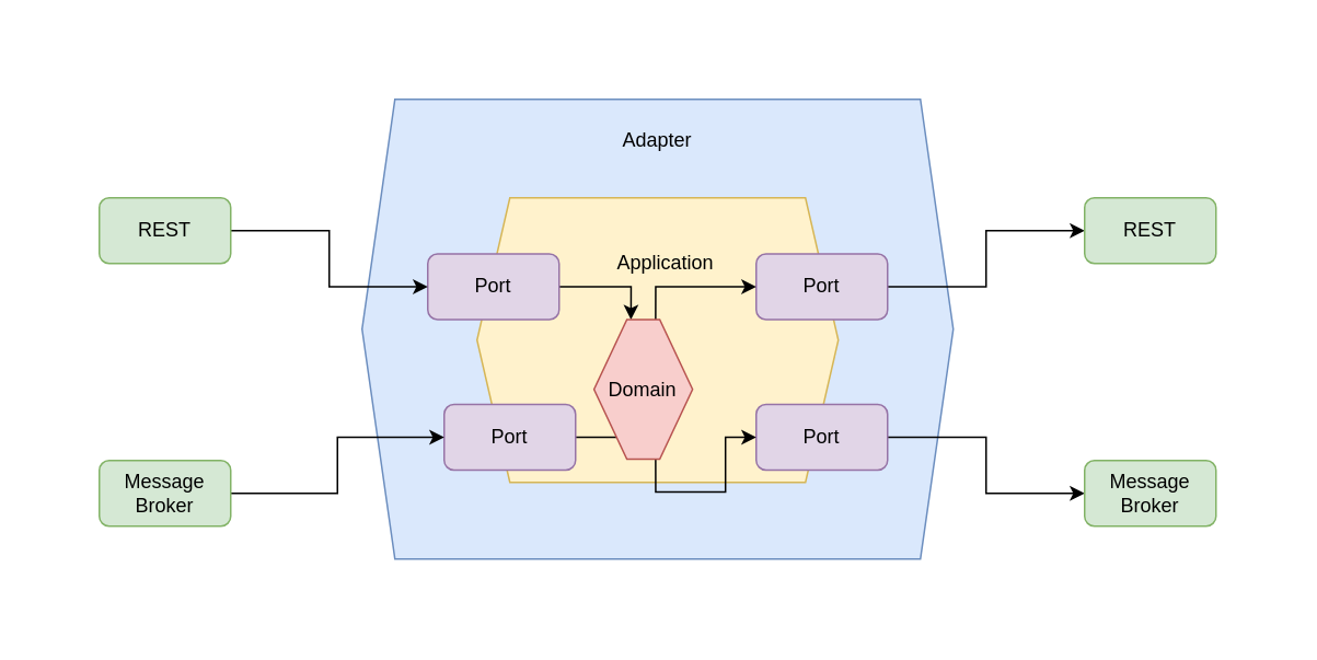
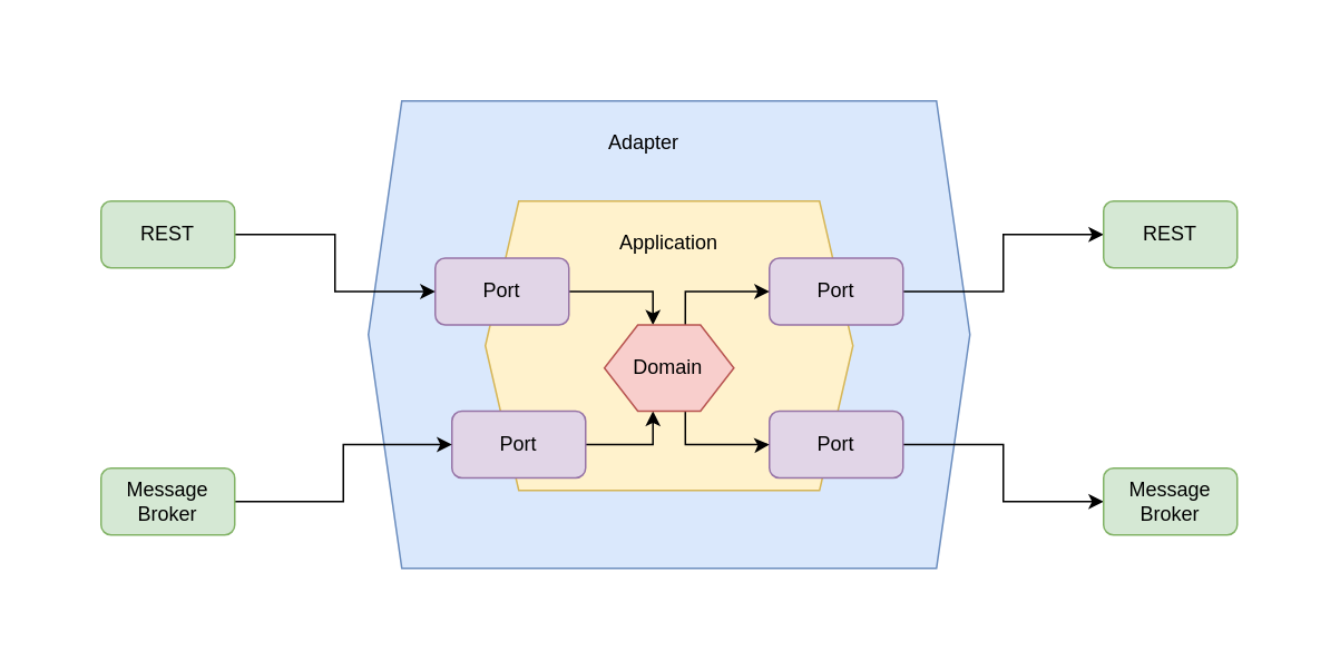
  <mxCell id="0" />
  <mxCell id="1" parent="0" />
  <mxCell id="2" value="" style="rounded=0;whiteSpace=wrap;html=1;strokeColor=none;" vertex="1" parent="1"><mxGeometry x="20" y="20" width="760" height="360" as="geometry" /></mxCell>
  <mxCell id="3" value="" style="shape=hexagon;perimeter=hexagonPerimeter2;whiteSpace=wrap;html=1;fixedSize=1;fillColor=#dae8fc;strokeColor=#6c8ebf;" vertex="1" parent="1"><mxGeometry x="220" y="60" width="360" height="280" as="geometry" /></mxCell>
  <mxCell id="4" value="" style="shape=hexagon;perimeter=hexagonPerimeter2;whiteSpace=wrap;html=1;fixedSize=1;fillColor=#fff2cc;strokeColor=#d6b656;" vertex="1" parent="1"><mxGeometry x="290" y="120" width="220" height="173.34" as="geometry" /></mxCell>
  <mxCell id="5" style="edgeStyle=orthogonalEdgeStyle;rounded=0;orthogonalLoop=1;jettySize=auto;html=1;exitX=1;exitY=0.5;exitDx=0;exitDy=0;entryX=0.375;entryY=0;entryDx=0;entryDy=0;" edge="1" parent="1" source="6" target="22"><mxGeometry relative="1" as="geometry" /></mxCell>
  <mxCell id="6" value="Port" style="rounded=1;whiteSpace=wrap;html=1;fillColor=#e1d5e7;strokeColor=#9673a6;" vertex="1" parent="1"><mxGeometry x="260" y="154.17" width="80" height="40" as="geometry" /></mxCell>
  <mxCell id="7" style="edgeStyle=orthogonalEdgeStyle;rounded=0;orthogonalLoop=1;jettySize=auto;html=1;exitX=1;exitY=0.5;exitDx=0;exitDy=0;entryX=0.375;entryY=1;entryDx=0;entryDy=0;" edge="1" parent="1" source="8" target="22"><mxGeometry relative="1" as="geometry" /></mxCell>
  <mxCell id="8" value="Port" style="rounded=1;whiteSpace=wrap;html=1;fillColor=#e1d5e7;strokeColor=#9673a6;" vertex="1" parent="1"><mxGeometry x="270" y="245.83" width="80" height="40" as="geometry" /></mxCell>
  <mxCell id="9" value="" style="edgeStyle=orthogonalEdgeStyle;rounded=0;orthogonalLoop=1;jettySize=auto;html=1;exitX=1;exitY=0.5;exitDx=0;exitDy=0;entryX=0;entryY=0.5;entryDx=0;entryDy=0;" edge="1" parent="1" source="10" target="18"><mxGeometry relative="1" as="geometry" /></mxCell>
  <mxCell id="10" value="Port" style="rounded=1;whiteSpace=wrap;html=1;fillColor=#e1d5e7;strokeColor=#9673a6;" vertex="1" parent="1"><mxGeometry x="460" y="154.17" width="80" height="40" as="geometry" /></mxCell>
  <mxCell id="11" value="" style="edgeStyle=orthogonalEdgeStyle;rounded=0;orthogonalLoop=1;jettySize=auto;html=1;exitX=1;exitY=0.5;exitDx=0;exitDy=0;entryX=0;entryY=0.5;entryDx=0;entryDy=0;" edge="1" parent="1" source="12" target="19"><mxGeometry relative="1" as="geometry" /></mxCell>
  <mxCell id="12" value="Port" style="rounded=1;whiteSpace=wrap;html=1;fillColor=#e1d5e7;strokeColor=#9673a6;" vertex="1" parent="1"><mxGeometry x="460" y="245.83" width="80" height="40" as="geometry" /></mxCell>
  <mxCell id="13" value="" style="edgeStyle=orthogonalEdgeStyle;rounded=0;orthogonalLoop=1;jettySize=auto;html=1;exitX=1;exitY=0.5;exitDx=0;exitDy=0;entryX=0;entryY=0.5;entryDx=0;entryDy=0;" edge="1" parent="1" source="14" target="6"><mxGeometry relative="1" as="geometry" /></mxCell>
  <mxCell id="14" value="REST" style="rounded=1;whiteSpace=wrap;html=1;fillColor=#d5e8d4;strokeColor=#82b366;" vertex="1" parent="1"><mxGeometry x="60" y="120" width="80" height="40" as="geometry" /></mxCell>
- <mxCell id="15" value="Adapter" style="text;html=1;align=center;verticalAlign=middle;whiteSpace=wrap;rounded=0;" vertex="1" parent="1"><mxGeometry x="370" y="70" width="60" height="30" as="geometry" /></mxCell>
+ <mxCell id="15" value="Adapter" style="text;html=1;align=center;verticalAlign=middle;whiteSpace=wrap;rounded=0;" vertex="1" parent="1"><mxGeometry x="355" y="70" width="60" height="30" as="geometry" /></mxCell>
  <mxCell id="16" value="" style="edgeStyle=orthogonalEdgeStyle;rounded=0;orthogonalLoop=1;jettySize=auto;html=1;exitX=1;exitY=0.5;exitDx=0;exitDy=0;entryX=0;entryY=0.5;entryDx=0;entryDy=0;" edge="1" parent="1" source="17" target="8"><mxGeometry relative="1" as="geometry" /></mxCell>
  <mxCell id="17" value="Message Broker" style="rounded=1;whiteSpace=wrap;html=1;fillColor=#d5e8d4;strokeColor=#82b366;" vertex="1" parent="1"><mxGeometry x="60" y="280" width="80" height="40" as="geometry" /></mxCell>
  <mxCell id="18" value="REST" style="rounded=1;whiteSpace=wrap;html=1;fillColor=#d5e8d4;strokeColor=#82b366;" vertex="1" parent="1"><mxGeometry x="660" y="120" width="80" height="40" as="geometry" /></mxCell>
  <mxCell id="19" value="Message Broker" style="rounded=1;whiteSpace=wrap;html=1;fillColor=#d5e8d4;strokeColor=#82b366;" vertex="1" parent="1"><mxGeometry x="660" y="280" width="80" height="40" as="geometry" /></mxCell>
  <mxCell id="20" style="edgeStyle=orthogonalEdgeStyle;rounded=0;orthogonalLoop=1;jettySize=auto;html=1;exitX=0.625;exitY=0;exitDx=0;exitDy=0;entryX=0;entryY=0.5;entryDx=0;entryDy=0;" edge="1" parent="1" source="22" target="10"><mxGeometry relative="1" as="geometry" /></mxCell>
  <mxCell id="21" style="edgeStyle=orthogonalEdgeStyle;rounded=0;orthogonalLoop=1;jettySize=auto;html=1;exitX=0.625;exitY=1;exitDx=0;exitDy=0;entryX=0;entryY=0.5;entryDx=0;entryDy=0;" edge="1" parent="1" source="22" target="12"><mxGeometry relative="1" as="geometry" /></mxCell>
- <mxCell id="22" value="Domain" style="shape=hexagon;perimeter=hexagonPerimeter2;whiteSpace=wrap;html=1;fixedSize=1;fillColor=#f8cecc;strokeColor=#b85450;" vertex="1" parent="1"><mxGeometry x="361.25" y="194.17" width="60" height="85" as="geometry" /></mxCell>
- <mxCell id="23" value="Application" style="text;html=1;align=center;verticalAlign=middle;whiteSpace=wrap;rounded=0;" vertex="1" parent="1"><mxGeometry x="375" y="145" width="60" height="30" as="geometry" /></mxCell>
+ <mxCell id="22" value="Domain" style="shape=hexagon;perimeter=hexagonPerimeter2;whiteSpace=wrap;html=1;fixedSize=1;fillColor=#f8cecc;strokeColor=#b85450;" vertex="1" parent="1"><mxGeometry x="361.25" y="194.17" width="77.49" height="51.66" as="geometry" /></mxCell>
+ <mxCell id="23" value="Application" style="text;html=1;align=center;verticalAlign=middle;whiteSpace=wrap;rounded=0;" vertex="1" parent="1"><mxGeometry x="370" y="130" width="60" height="30" as="geometry" /></mxCell>
